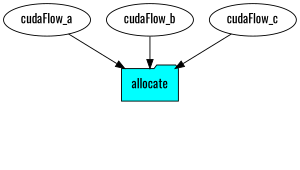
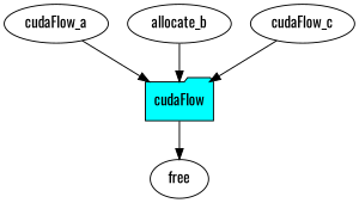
  digraph {
    fontname=Oswald
    node [fontname=Oswald]
    edge [fontname=Oswald]
    n1 [label=cudaFlow_a]
-   n2 [fillcolor=cyan label=allocate shape=folder style=filled]
-   n4 [label=cudaFlow_b]
+   n2 [fillcolor=cyan label=cudaFlow shape=folder style=filled]
+   n3 [label=free]
+   n4 [label=allocate_b]
    n5 [label=cudaFlow_c]
    n1 -> n2
+   n2 -> n3
    n4 -> n2
    n5 -> n2
  }
